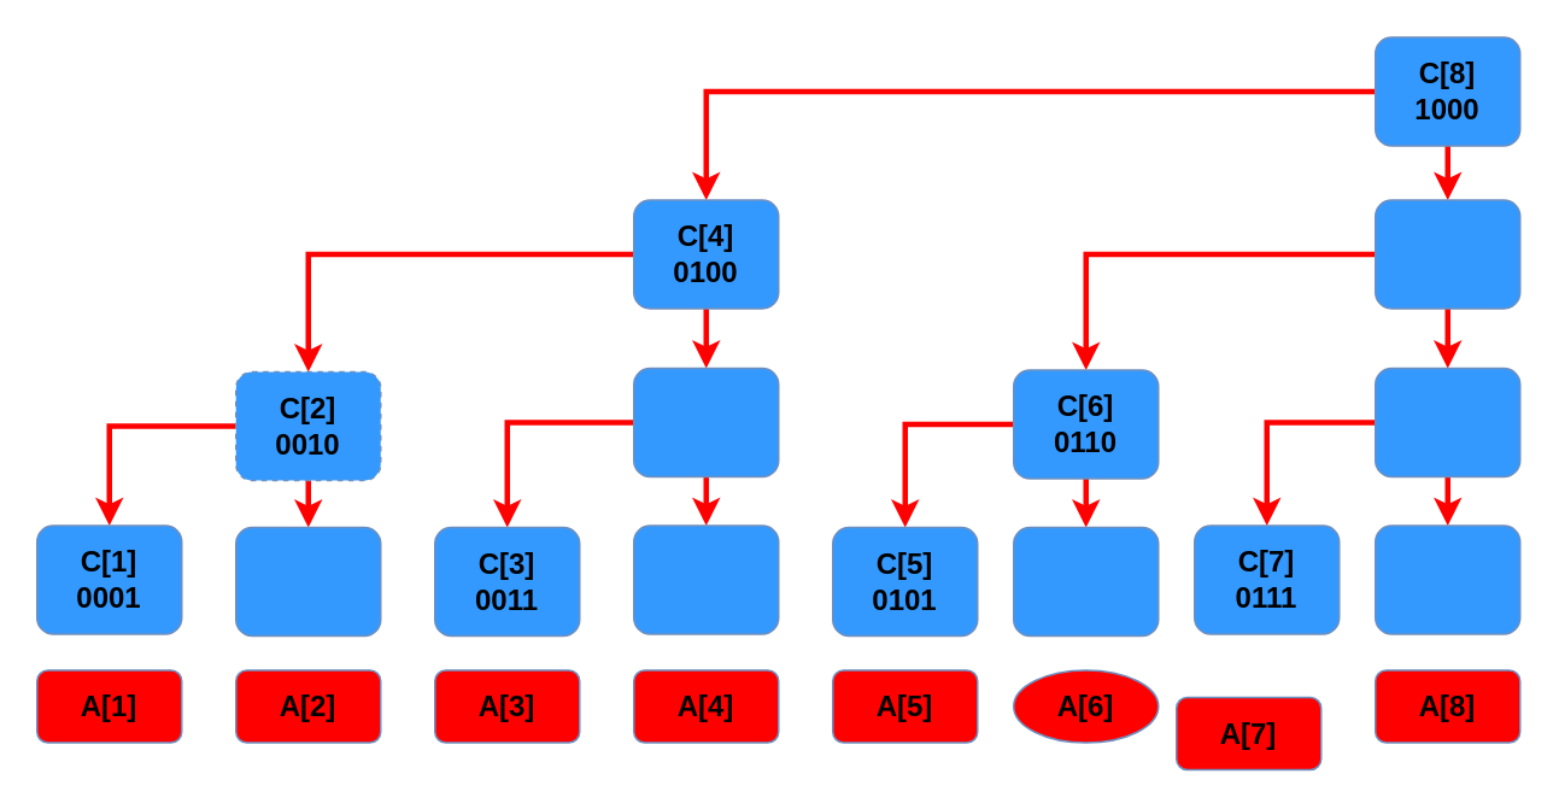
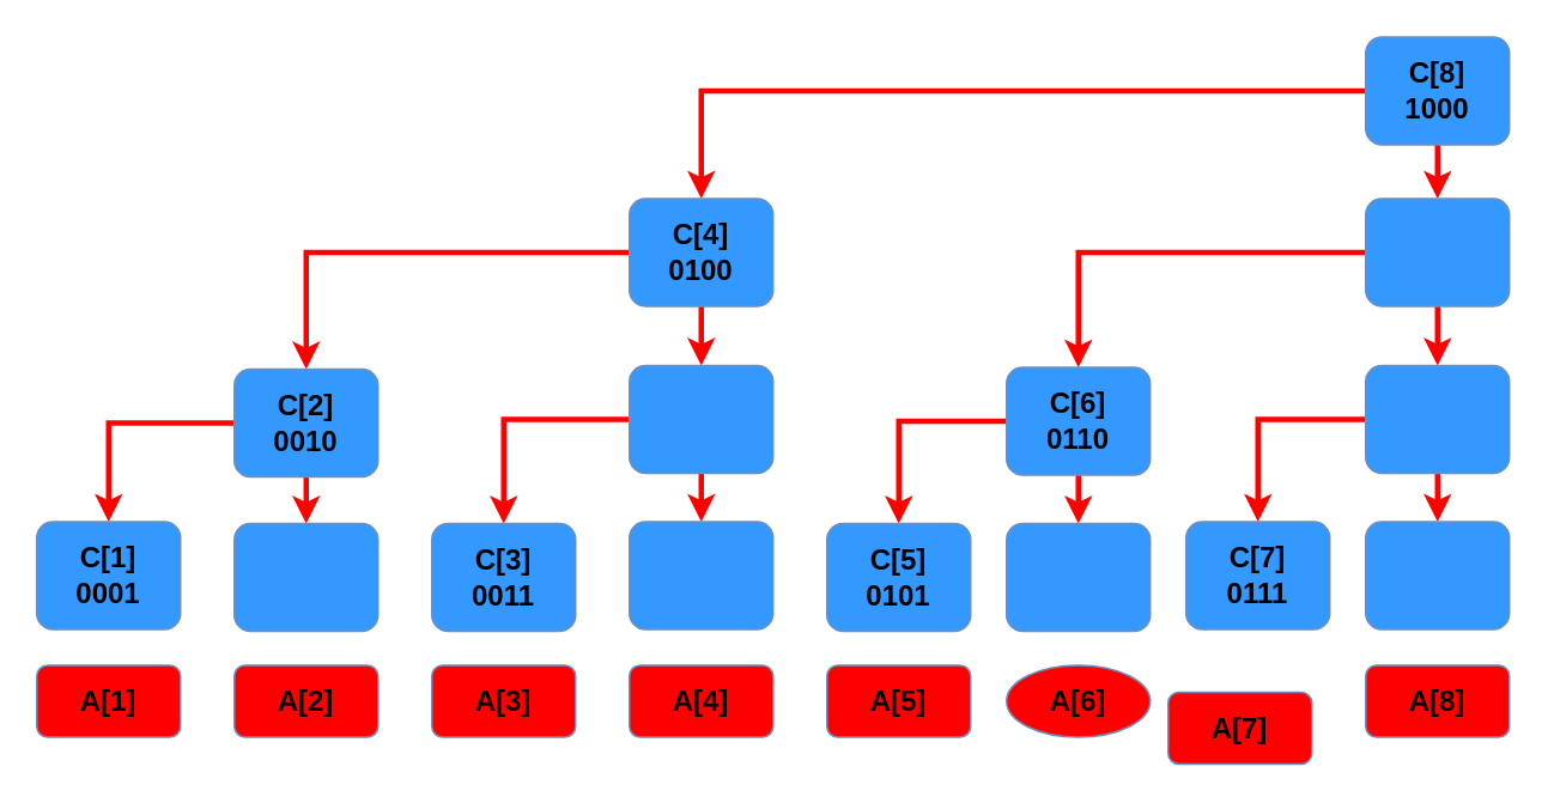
  <mxCell id="0" />
  <mxCell id="1" parent="0" />
  <mxCell id="2" value="" style="edgeStyle=orthogonalEdgeStyle;rounded=0;orthogonalLoop=1;jettySize=auto;html=1;strokeColor=#FF0000;strokeWidth=3;" edge="1" parent="1" source="4" target="7"><mxGeometry relative="1" as="geometry" /></mxCell>
  <mxCell id="3" style="edgeStyle=orthogonalEdgeStyle;rounded=0;orthogonalLoop=1;jettySize=auto;html=1;fontSize=18;strokeColor=#FF0000;strokeWidth=3;" edge="1" parent="1" source="4" target="20"><mxGeometry relative="1" as="geometry" /></mxCell>
  <mxCell id="4" value="&lt;font style=&quot;vertical-align: inherit ; font-size: 16px&quot;&gt;&lt;font style=&quot;vertical-align: inherit ; font-size: 16px&quot;&gt;C[8]&lt;br style=&quot;font-size: 16px&quot;&gt;1000&lt;br style=&quot;font-size: 16px&quot;&gt;&lt;/font&gt;&lt;/font&gt;" style="rounded=1;whiteSpace=wrap;html=1;fillColor=#3399FF;strokeColor=#6c8ebf;fontSize=16;fontStyle=1" vertex="1" parent="1"><mxGeometry x="760" y="20" width="80" height="60" as="geometry" /></mxCell>
  <mxCell id="5" value="" style="edgeStyle=orthogonalEdgeStyle;rounded=0;orthogonalLoop=1;jettySize=auto;html=1;strokeColor=#FF0000;strokeWidth=3;" edge="1" parent="1" source="7" target="10"><mxGeometry relative="1" as="geometry" /></mxCell>
  <mxCell id="6" style="edgeStyle=orthogonalEdgeStyle;rounded=0;orthogonalLoop=1;jettySize=auto;html=1;fontSize=18;strokeColor=#FF0000;strokeWidth=3;" edge="1" parent="1" source="7" target="15"><mxGeometry relative="1" as="geometry" /></mxCell>
  <mxCell id="7" value="" style="rounded=1;whiteSpace=wrap;html=1;fillColor=#3399FF;strokeColor=#6c8ebf;" vertex="1" parent="1"><mxGeometry x="760" y="110" width="80" height="60" as="geometry" /></mxCell>
  <mxCell id="8" value="" style="edgeStyle=orthogonalEdgeStyle;rounded=0;orthogonalLoop=1;jettySize=auto;html=1;strokeColor=#FF0000;strokeWidth=3;" edge="1" parent="1" source="10" target="11"><mxGeometry relative="1" as="geometry" /></mxCell>
  <mxCell id="9" style="edgeStyle=orthogonalEdgeStyle;rounded=0;orthogonalLoop=1;jettySize=auto;html=1;fontSize=18;strokeColor=#FF0000;strokeWidth=3;" edge="1" parent="1" source="10" target="12"><mxGeometry relative="1" as="geometry" /></mxCell>
  <mxCell id="10" value="" style="rounded=1;whiteSpace=wrap;html=1;fillColor=#3399FF;strokeColor=#6c8ebf;" vertex="1" parent="1"><mxGeometry x="760" y="203" width="80" height="60" as="geometry" /></mxCell>
  <mxCell id="11" value="" style="rounded=1;whiteSpace=wrap;html=1;fillColor=#3399FF;strokeColor=#6c8ebf;" vertex="1" parent="1"><mxGeometry x="760" y="290" width="80" height="60" as="geometry" /></mxCell>
  <mxCell id="12" value="&lt;font style=&quot;vertical-align: inherit ; font-size: 16px&quot;&gt;&lt;font style=&quot;vertical-align: inherit ; font-size: 16px&quot;&gt;&lt;font style=&quot;vertical-align: inherit&quot;&gt;&lt;font style=&quot;vertical-align: inherit&quot;&gt;C[7]&lt;/font&gt;&lt;/font&gt;&lt;br style=&quot;font-size: 16px&quot;&gt;&lt;font style=&quot;vertical-align: inherit&quot;&gt;&lt;font style=&quot;vertical-align: inherit&quot;&gt;0111&lt;/font&gt;&lt;/font&gt;&lt;br style=&quot;font-size: 16px&quot;&gt;&lt;/font&gt;&lt;/font&gt;" style="rounded=1;whiteSpace=wrap;html=1;fillColor=#3399FF;strokeColor=#6c8ebf;fontSize=16;fontStyle=1" vertex="1" parent="1"><mxGeometry x="660" y="290" width="80" height="60" as="geometry" /></mxCell>
  <mxCell id="13" value="" style="edgeStyle=orthogonalEdgeStyle;rounded=0;orthogonalLoop=1;jettySize=auto;html=1;fontSize=18;strokeColor=#FF0000;strokeWidth=3;" edge="1" parent="1" source="15" target="17"><mxGeometry relative="1" as="geometry" /></mxCell>
  <mxCell id="14" style="edgeStyle=orthogonalEdgeStyle;rounded=0;orthogonalLoop=1;jettySize=auto;html=1;fontSize=18;strokeColor=#FF0000;strokeWidth=3;" edge="1" parent="1" source="15" target="16"><mxGeometry relative="1" as="geometry" /></mxCell>
  <mxCell id="15" value="&lt;font style=&quot;vertical-align: inherit ; font-size: 16px&quot;&gt;&lt;font style=&quot;vertical-align: inherit ; font-size: 16px&quot;&gt;&lt;font style=&quot;vertical-align: inherit&quot;&gt;&lt;font style=&quot;vertical-align: inherit&quot;&gt;C[6]&lt;/font&gt;&lt;/font&gt;&lt;br style=&quot;font-size: 16px&quot;&gt;&lt;font style=&quot;vertical-align: inherit&quot;&gt;&lt;font style=&quot;vertical-align: inherit&quot;&gt;&lt;font style=&quot;vertical-align: inherit&quot;&gt;&lt;font style=&quot;vertical-align: inherit&quot;&gt;0110&lt;/font&gt;&lt;/font&gt;&lt;/font&gt;&lt;/font&gt;&lt;br style=&quot;font-size: 16px&quot;&gt;&lt;/font&gt;&lt;/font&gt;" style="rounded=1;whiteSpace=wrap;html=1;fillColor=#3399FF;strokeColor=#6c8ebf;fontSize=16;fontStyle=1" vertex="1" parent="1"><mxGeometry x="560" y="204" width="80" height="60" as="geometry" /></mxCell>
  <mxCell id="16" value="&lt;font style=&quot;vertical-align: inherit ; font-size: 16px&quot;&gt;&lt;font style=&quot;vertical-align: inherit ; font-size: 16px&quot;&gt;&lt;font style=&quot;vertical-align: inherit&quot;&gt;&lt;font style=&quot;vertical-align: inherit&quot;&gt;&lt;font style=&quot;vertical-align: inherit&quot;&gt;&lt;font style=&quot;vertical-align: inherit&quot;&gt;C[5]&lt;/font&gt;&lt;/font&gt;&lt;/font&gt;&lt;/font&gt;&lt;br style=&quot;font-size: 16px&quot;&gt;&lt;font style=&quot;vertical-align: inherit&quot;&gt;&lt;font style=&quot;vertical-align: inherit&quot;&gt;&lt;font style=&quot;vertical-align: inherit&quot;&gt;&lt;font style=&quot;vertical-align: inherit&quot;&gt;&lt;font style=&quot;vertical-align: inherit&quot;&gt;&lt;font style=&quot;vertical-align: inherit&quot;&gt;&lt;font style=&quot;vertical-align: inherit&quot;&gt;&lt;font style=&quot;vertical-align: inherit&quot;&gt;0101&lt;/font&gt;&lt;/font&gt;&lt;/font&gt;&lt;/font&gt;&lt;/font&gt;&lt;/font&gt;&lt;/font&gt;&lt;/font&gt;&lt;br style=&quot;font-size: 16px&quot;&gt;&lt;/font&gt;&lt;/font&gt;" style="rounded=1;whiteSpace=wrap;html=1;fillColor=#3399FF;strokeColor=#6c8ebf;fontSize=16;fontStyle=1" vertex="1" parent="1"><mxGeometry x="460" y="291" width="80" height="60" as="geometry" /></mxCell>
  <mxCell id="17" value="&lt;font style=&quot;vertical-align: inherit ; font-size: 16px&quot;&gt;&lt;font style=&quot;vertical-align: inherit ; font-size: 16px&quot;&gt;&lt;br style=&quot;font-size: 16px&quot;&gt;&lt;/font&gt;&lt;/font&gt;" style="rounded=1;whiteSpace=wrap;html=1;fillColor=#3399FF;strokeColor=#6c8ebf;fontSize=16;fontStyle=1" vertex="1" parent="1"><mxGeometry x="560" y="291" width="80" height="60" as="geometry" /></mxCell>
  <mxCell id="18" value="" style="edgeStyle=orthogonalEdgeStyle;rounded=0;orthogonalLoop=1;jettySize=auto;html=1;fontSize=18;strokeColor=#FF0000;strokeWidth=3;" edge="1" parent="1" source="20" target="23"><mxGeometry relative="1" as="geometry" /></mxCell>
  <mxCell id="19" style="edgeStyle=orthogonalEdgeStyle;rounded=0;orthogonalLoop=1;jettySize=auto;html=1;fontSize=18;strokeColor=#FF0000;strokeWidth=3;" edge="1" parent="1" source="20" target="27"><mxGeometry relative="1" as="geometry" /></mxCell>
  <mxCell id="20" value="&lt;font style=&quot;vertical-align: inherit ; font-size: 16px&quot;&gt;&lt;font style=&quot;vertical-align: inherit ; font-size: 16px&quot;&gt;&lt;font style=&quot;vertical-align: inherit&quot;&gt;&lt;font style=&quot;vertical-align: inherit&quot;&gt;C[4]&lt;/font&gt;&lt;/font&gt;&lt;br style=&quot;font-size: 16px&quot;&gt;&lt;font style=&quot;vertical-align: inherit&quot;&gt;&lt;font style=&quot;vertical-align: inherit&quot;&gt;&lt;font style=&quot;vertical-align: inherit&quot;&gt;&lt;font style=&quot;vertical-align: inherit&quot;&gt;&lt;font style=&quot;vertical-align: inherit&quot;&gt;&lt;font style=&quot;vertical-align: inherit&quot;&gt;&lt;font style=&quot;vertical-align: inherit&quot;&gt;&lt;font style=&quot;vertical-align: inherit&quot;&gt;&lt;font style=&quot;vertical-align: inherit&quot;&gt;&lt;font style=&quot;vertical-align: inherit&quot;&gt;0100&lt;/font&gt;&lt;/font&gt;&lt;/font&gt;&lt;/font&gt;&lt;/font&gt;&lt;/font&gt;&lt;/font&gt;&lt;/font&gt;&lt;/font&gt;&lt;/font&gt;&lt;br style=&quot;font-size: 16px&quot;&gt;&lt;/font&gt;&lt;/font&gt;" style="rounded=1;whiteSpace=wrap;html=1;fillColor=#3399FF;strokeColor=#6c8ebf;fontSize=16;fontStyle=1" vertex="1" parent="1"><mxGeometry x="350" y="110" width="80" height="60" as="geometry" /></mxCell>
  <mxCell id="21" value="" style="edgeStyle=orthogonalEdgeStyle;rounded=0;orthogonalLoop=1;jettySize=auto;html=1;fontSize=18;strokeColor=#FF0000;strokeWidth=3;" edge="1" parent="1" source="23" target="24"><mxGeometry relative="1" as="geometry" /></mxCell>
  <mxCell id="22" style="edgeStyle=orthogonalEdgeStyle;rounded=0;orthogonalLoop=1;jettySize=auto;html=1;fontSize=18;strokeColor=#FF0000;strokeWidth=3;" edge="1" parent="1" source="23" target="30"><mxGeometry relative="1" as="geometry" /></mxCell>
  <mxCell id="23" value="&lt;font style=&quot;vertical-align: inherit ; font-size: 16px&quot;&gt;&lt;font style=&quot;vertical-align: inherit ; font-size: 16px&quot;&gt;&lt;br style=&quot;font-size: 16px&quot;&gt;&lt;/font&gt;&lt;/font&gt;" style="rounded=1;whiteSpace=wrap;html=1;fillColor=#3399FF;strokeColor=#6c8ebf;fontSize=16;fontStyle=1" vertex="1" parent="1"><mxGeometry x="350" y="203" width="80" height="60" as="geometry" /></mxCell>
  <mxCell id="24" value="&lt;font style=&quot;vertical-align: inherit ; font-size: 16px&quot;&gt;&lt;font style=&quot;vertical-align: inherit ; font-size: 16px&quot;&gt;&lt;br style=&quot;font-size: 16px&quot;&gt;&lt;/font&gt;&lt;/font&gt;" style="rounded=1;whiteSpace=wrap;html=1;fillColor=#3399FF;strokeColor=#6c8ebf;fontSize=16;fontStyle=1" vertex="1" parent="1"><mxGeometry x="350" y="290" width="80" height="60" as="geometry" /></mxCell>
  <mxCell id="25" style="edgeStyle=orthogonalEdgeStyle;rounded=0;orthogonalLoop=1;jettySize=auto;html=1;fontSize=18;strokeColor=#FF0000;strokeWidth=3;" edge="1" parent="1" source="27" target="28"><mxGeometry relative="1" as="geometry" /></mxCell>
  <mxCell id="26" value="" style="edgeStyle=orthogonalEdgeStyle;rounded=0;orthogonalLoop=1;jettySize=auto;html=1;fontSize=18;strokeColor=#FF0000;strokeWidth=3;" edge="1" parent="1" source="27" target="29"><mxGeometry relative="1" as="geometry" /></mxCell>
- <mxCell id="27" value="&lt;font style=&quot;vertical-align: inherit ; font-size: 16px&quot;&gt;&lt;font style=&quot;vertical-align: inherit ; font-size: 16px&quot;&gt;C[2]&lt;br&gt;0010&lt;br style=&quot;font-size: 16px&quot;&gt;&lt;/font&gt;&lt;/font&gt;" style="rounded=1;whiteSpace=wrap;html=1;fillColor=#3399FF;strokeColor=#6c8ebf;fontSize=16;fontStyle=1;dashed=1;" vertex="1" parent="1"><mxGeometry x="130" y="205" width="80" height="60" as="geometry" /></mxCell>
+ <mxCell id="27" value="&lt;font style=&quot;vertical-align: inherit ; font-size: 16px&quot;&gt;&lt;font style=&quot;vertical-align: inherit ; font-size: 16px&quot;&gt;C[2]&lt;br&gt;0010&lt;br style=&quot;font-size: 16px&quot;&gt;&lt;/font&gt;&lt;/font&gt;" style="rounded=1;whiteSpace=wrap;html=1;fillColor=#3399FF;strokeColor=#6c8ebf;fontSize=16;fontStyle=1" vertex="1" parent="1"><mxGeometry x="130" y="205" width="80" height="60" as="geometry" /></mxCell>
  <mxCell id="28" value="&lt;font style=&quot;vertical-align: inherit ; font-size: 16px&quot;&gt;&lt;font style=&quot;vertical-align: inherit ; font-size: 16px&quot;&gt;C[1]&lt;br&gt;0001&lt;br style=&quot;font-size: 16px&quot;&gt;&lt;/font&gt;&lt;/font&gt;" style="rounded=1;whiteSpace=wrap;html=1;fillColor=#3399FF;strokeColor=#6c8ebf;fontSize=16;fontStyle=1" vertex="1" parent="1"><mxGeometry x="20" y="290" width="80" height="60" as="geometry" /></mxCell>
  <mxCell id="29" value="&lt;font style=&quot;vertical-align: inherit ; font-size: 16px&quot;&gt;&lt;font style=&quot;vertical-align: inherit ; font-size: 16px&quot;&gt;&lt;br style=&quot;font-size: 16px&quot;&gt;&lt;/font&gt;&lt;/font&gt;" style="rounded=1;whiteSpace=wrap;html=1;fillColor=#3399FF;strokeColor=#6c8ebf;fontSize=16;fontStyle=1" vertex="1" parent="1"><mxGeometry x="130" y="291" width="80" height="60" as="geometry" /></mxCell>
  <mxCell id="30" value="&lt;font style=&quot;vertical-align: inherit ; font-size: 16px&quot;&gt;&lt;font style=&quot;vertical-align: inherit ; font-size: 16px&quot;&gt;C[3]&lt;br style=&quot;font-size: 16px&quot;&gt;&lt;font style=&quot;vertical-align: inherit&quot;&gt;&lt;font style=&quot;vertical-align: inherit&quot;&gt;&lt;font style=&quot;vertical-align: inherit&quot;&gt;&lt;font style=&quot;vertical-align: inherit&quot;&gt;&lt;font style=&quot;vertical-align: inherit&quot;&gt;&lt;font style=&quot;vertical-align: inherit&quot;&gt;&lt;font style=&quot;vertical-align: inherit&quot;&gt;&lt;font style=&quot;vertical-align: inherit&quot;&gt;&lt;font style=&quot;vertical-align: inherit&quot;&gt;&lt;font style=&quot;vertical-align: inherit&quot;&gt;0011&lt;/font&gt;&lt;/font&gt;&lt;/font&gt;&lt;/font&gt;&lt;/font&gt;&lt;/font&gt;&lt;/font&gt;&lt;/font&gt;&lt;/font&gt;&lt;/font&gt;&lt;br style=&quot;font-size: 16px&quot;&gt;&lt;/font&gt;&lt;/font&gt;" style="rounded=1;whiteSpace=wrap;html=1;fillColor=#3399FF;strokeColor=#6c8ebf;fontSize=16;fontStyle=1" vertex="1" parent="1"><mxGeometry x="240" y="291" width="80" height="60" as="geometry" /></mxCell>
  <mxCell id="31" value="&lt;font style=&quot;vertical-align: inherit ; font-size: 16px&quot;&gt;&lt;font style=&quot;vertical-align: inherit ; font-size: 16px&quot;&gt;A[1]&lt;br style=&quot;font-size: 16px&quot;&gt;&lt;/font&gt;&lt;/font&gt;" style="rounded=1;whiteSpace=wrap;html=1;fillColor=#FF0000;strokeColor=#6c8ebf;fontSize=16;fontStyle=1" vertex="1" parent="1"><mxGeometry x="20" y="370" width="80" height="40" as="geometry" /></mxCell>
  <mxCell id="32" value="&lt;font style=&quot;vertical-align: inherit ; font-size: 16px&quot;&gt;&lt;font style=&quot;vertical-align: inherit ; font-size: 16px&quot;&gt;A[2]&lt;br style=&quot;font-size: 16px&quot;&gt;&lt;/font&gt;&lt;/font&gt;" style="rounded=1;whiteSpace=wrap;html=1;fillColor=#FF0000;strokeColor=#6c8ebf;fontSize=16;fontStyle=1" vertex="1" parent="1"><mxGeometry x="130" y="370" width="80" height="40" as="geometry" /></mxCell>
  <mxCell id="33" value="&lt;font style=&quot;vertical-align: inherit ; font-size: 16px&quot;&gt;&lt;font style=&quot;vertical-align: inherit ; font-size: 16px&quot;&gt;A[3]&lt;br style=&quot;font-size: 16px&quot;&gt;&lt;/font&gt;&lt;/font&gt;" style="rounded=1;whiteSpace=wrap;html=1;fillColor=#FF0000;strokeColor=#6c8ebf;fontSize=16;fontStyle=1" vertex="1" parent="1"><mxGeometry x="240" y="370" width="80" height="40" as="geometry" /></mxCell>
  <mxCell id="34" value="&lt;font style=&quot;vertical-align: inherit ; font-size: 16px&quot;&gt;&lt;font style=&quot;vertical-align: inherit ; font-size: 16px&quot;&gt;A[4]&lt;br style=&quot;font-size: 16px&quot;&gt;&lt;/font&gt;&lt;/font&gt;" style="rounded=1;whiteSpace=wrap;html=1;fillColor=#FF0000;strokeColor=#6c8ebf;fontSize=16;fontStyle=1" vertex="1" parent="1"><mxGeometry x="350" y="370" width="80" height="40" as="geometry" /></mxCell>
  <mxCell id="35" value="&lt;font style=&quot;vertical-align: inherit ; font-size: 16px&quot;&gt;&lt;font style=&quot;vertical-align: inherit ; font-size: 16px&quot;&gt;A[5]&lt;br style=&quot;font-size: 16px&quot;&gt;&lt;/font&gt;&lt;/font&gt;" style="rounded=1;whiteSpace=wrap;html=1;fillColor=#FF0000;strokeColor=#6c8ebf;fontSize=16;fontStyle=1" vertex="1" parent="1"><mxGeometry x="460" y="370" width="80" height="40" as="geometry" /></mxCell>
  <mxCell id="36" value="&lt;font style=&quot;vertical-align: inherit ; font-size: 16px&quot;&gt;&lt;font style=&quot;vertical-align: inherit ; font-size: 16px&quot;&gt;A[6]&lt;br style=&quot;font-size: 16px&quot;&gt;&lt;/font&gt;&lt;/font&gt;" style="ellipse;whiteSpace=wrap;html=1;fillColor=#FF0000;strokeColor=#6c8ebf;fontSize=16;fontStyle=1;" vertex="1" parent="1"><mxGeometry x="560" y="370" width="80" height="40" as="geometry" /></mxCell>
  <mxCell id="37" value="&lt;font style=&quot;vertical-align: inherit ; font-size: 16px&quot;&gt;&lt;font style=&quot;vertical-align: inherit ; font-size: 16px&quot;&gt;A[7]&lt;br style=&quot;font-size: 16px&quot;&gt;&lt;/font&gt;&lt;/font&gt;" style="rounded=1;whiteSpace=wrap;html=1;fillColor=#FF0000;strokeColor=#6c8ebf;fontSize=16;fontStyle=1" vertex="1" parent="1"><mxGeometry x="650" y="385" width="80" height="40" as="geometry" /></mxCell>
  <mxCell id="38" value="&lt;font style=&quot;vertical-align: inherit ; font-size: 16px&quot;&gt;&lt;font style=&quot;vertical-align: inherit ; font-size: 16px&quot;&gt;A[8]&lt;br style=&quot;font-size: 16px&quot;&gt;&lt;/font&gt;&lt;/font&gt;" style="rounded=1;whiteSpace=wrap;html=1;fillColor=#FF0000;strokeColor=#6c8ebf;fontSize=16;fontStyle=1" vertex="1" parent="1"><mxGeometry x="760" y="370" width="80" height="40" as="geometry" /></mxCell>
